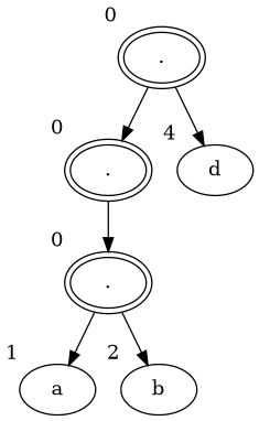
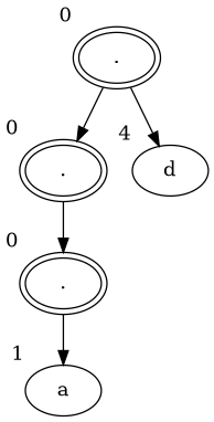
  digraph {
    node [peripheries=2 xlabel=0]
    n1 [label="."]
    n2 [label="."]
    n3 [label=d peripheries=1 xlabel=4]
    n4 [label="."]
    n5 [label=a peripheries=1 xlabel=1]
-   n6 [label=b peripheries=1 xlabel=2]
    n1 -> n2
    n1 -> n3
    n2 -> n4
    n4 -> n5
-   n4 -> n6
  }
